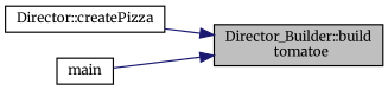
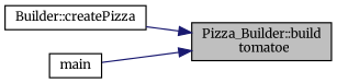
  digraph {
    fontname=Merriweather
    rankdir=RL
    node [color=black fontname=Merriweather fontsize=10 shape=record]
    edge [color=midnightblue dir=back fontname=Merriweather fontsize=10 labelfontname=Helvetica labelfontsize=10 style=solid]
-   n1 [fillcolor=grey75 fontcolor=black height=0.2 label="Director_Builder::build\l_tomatoe" style=filled width=0.4]
-   n2 [height=0.2 label="Director::createPizza" width=0.4]
+   n1 [fillcolor=grey75 fontcolor=black height=0.2 label="Pizza_Builder::build\l_tomatoe" style=filled width=0.4]
+   n2 [height=0.2 label="Builder::createPizza" width=0.4]
    n3 [height=0.2 label=main width=0.4]
    n1 -> n2
    n1 -> n3
  }
